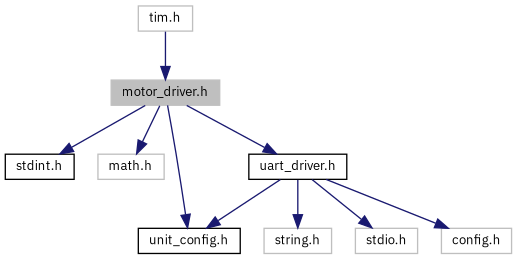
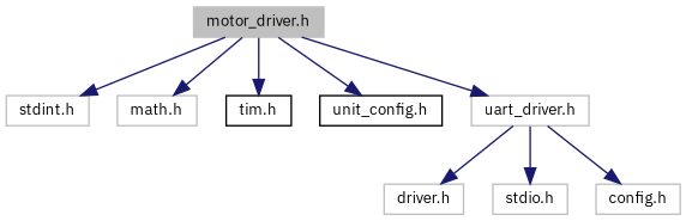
  digraph {
    fontname="IBM Plex Sans"
    node [color=grey75 fillcolor=white fontname="IBM Plex Sans" fontsize=10 shape=record style=filled]
    edge [color=midnightblue fontname="IBM Plex Sans" fontsize=10 labelfontname=Helvetica labelfontsize=10 style=solid]
    n1 [fillcolor=grey75 fontcolor=black height=0.2 label="motor_driver.h" width=0.4]
-   n2 [color=black height=0.2 label="stdint.h" width=0.4]
+   n2 [height=0.2 label="stdint.h" width=0.4]
    n3 [height=0.2 label="math.h" width=0.4]
-   n4 [height=0.2 label="tim.h" width=0.4]
+   n4 [color=black height=0.2 label="tim.h" width=0.4]
    n5 [color=black height=0.2 label="unit_config.h" width=0.4]
-   n6 [color=black height=0.2 label="uart_driver.h" width=0.4]
-   n7 [height=0.2 label="string.h" width=0.4]
+   n6 [height=0.2 label="uart_driver.h" width=0.4]
+   n7 [height=0.2 label="driver.h" width=0.4]
    n8 [height=0.2 label="stdio.h" width=0.4]
    n9 [height=0.2 label="config.h" width=0.4]
    n1 -> n2
    n1 -> n3
-   n4 -> n1
+   n1 -> n4
    n1 -> n5
    n1 -> n6
-   n6 -> n5
    n6 -> n7
    n6 -> n8
    n6 -> n9
  }
